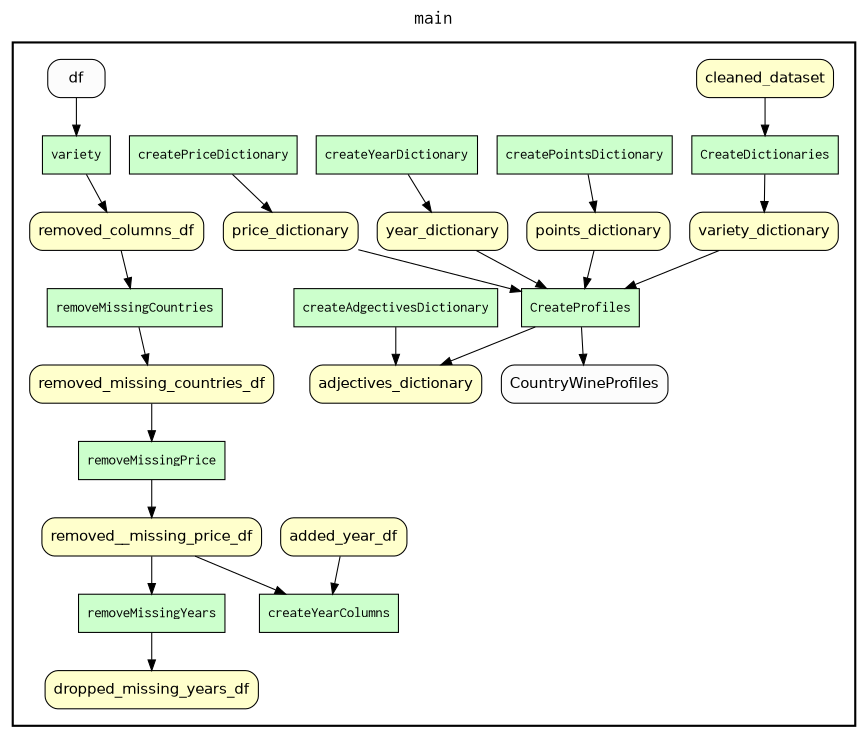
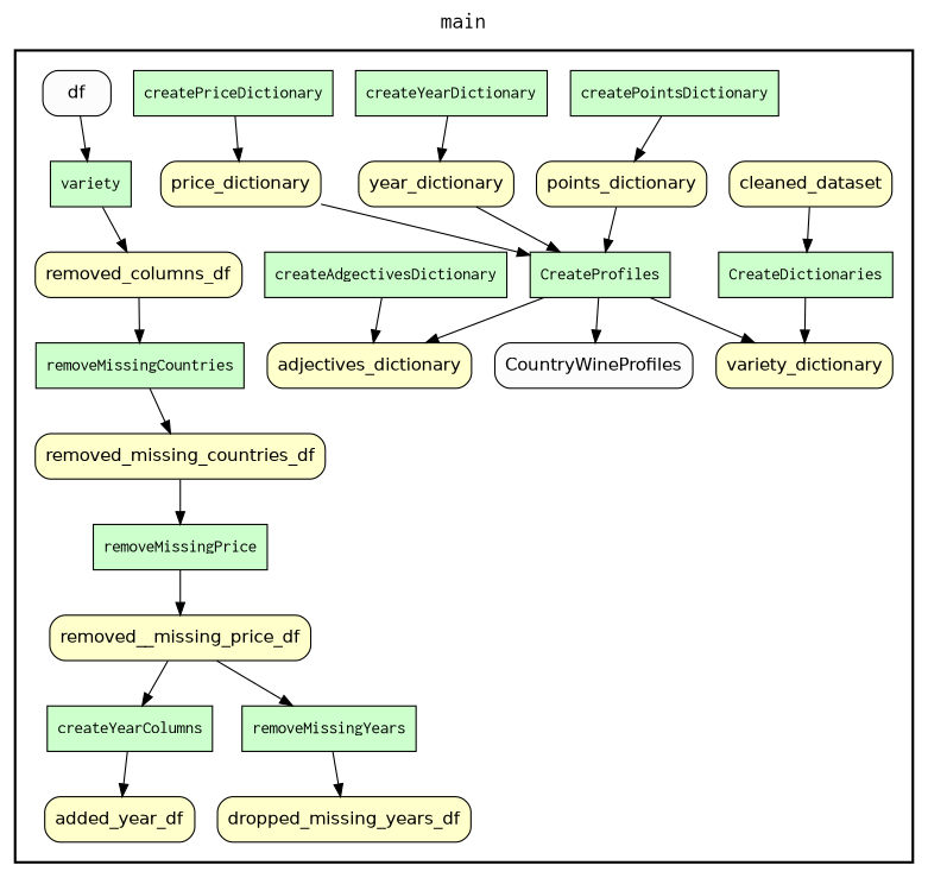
  digraph {
    fontname=Courier
    fontsize=18
    label=main
    labelloc=t
    rankdir=TB
    node [fillcolor="#CCFFCC" fontname=Helvetica peripheries=1 shape=box style="rounded,filled"]
    n1 [fontname=Courier label=variety style=filled]
    removed_columns_df [fillcolor="#FFFFCC"]
    removeMissingCountries [fontname=Courier style=filled]
    removed_missing_countries_df [fillcolor="#FFFFCC"]
    removeMissingPrice [fontname=Courier style=filled]
    removed__missing_price_df [fillcolor="#FFFFCC"]
    createYearColumns [fontname=Courier style=filled]
    added_year_df [fillcolor="#FFFFCC"]
    removeMissingYears [fontname=Courier style=filled]
    dropped_missing_years_df [fillcolor="#FFFFCC"]
    cleaned_dataset [fillcolor="#FFFFCC"]
    CreateDictionaries [fontname=Courier style=filled]
    variety_dictionary [fillcolor="#FFFFCC"]
    createPointsDictionary [fontname=Courier style=filled]
    points_dictionary [fillcolor="#FFFFCC"]
    createYearDictionary [fontname=Courier style=filled]
    year_dictionary [fillcolor="#FFFFCC"]
    createPriceDictionary [fontname=Courier style=filled]
    price_dictionary [fillcolor="#FFFFCC"]
    createAdgectivesDictionary [fontname=Courier style=filled]
    adjectives_dictionary [fillcolor="#FFFFCC"]
    CreateProfiles [fontname=Courier style=filled]
    CountryWineProfiles [fillcolor="#FCFCFC"]
    df [fillcolor="#FCFCFC"]
    subgraph cluster_1 {
      color=black
      label=""
      penwidth=2
      subgraph cluster_2 {
        color=white
        label=""
        penwidth=2
        n1
        removed_columns_df
        removeMissingCountries
        removed_missing_countries_df
        removeMissingPrice
        removed__missing_price_df
        createYearColumns
        added_year_df
        removeMissingYears
        dropped_missing_years_df
        cleaned_dataset
        CreateDictionaries
        variety_dictionary
        createPointsDictionary
        points_dictionary
        createYearDictionary
        year_dictionary
        createPriceDictionary
        price_dictionary
        createAdgectivesDictionary
        adjectives_dictionary
        CreateProfiles
        CountryWineProfiles
        df
      }
    }
    n1 -> removed_columns_df
    removed_columns_df -> removeMissingCountries
    removeMissingCountries -> removed_missing_countries_df
    removed_missing_countries_df -> removeMissingPrice
    removeMissingPrice -> removed__missing_price_df
    removed__missing_price_df -> createYearColumns
    removed__missing_price_df -> removeMissingYears
-   added_year_df -> createYearColumns
+   createYearColumns -> added_year_df
    removeMissingYears -> dropped_missing_years_df
    cleaned_dataset -> CreateDictionaries
    CreateDictionaries -> variety_dictionary
-   variety_dictionary -> CreateProfiles
+   CreateProfiles -> variety_dictionary
    createPointsDictionary -> points_dictionary
    points_dictionary -> CreateProfiles
    createYearDictionary -> year_dictionary
    year_dictionary -> CreateProfiles
    createPriceDictionary -> price_dictionary
    price_dictionary -> CreateProfiles
    createAdgectivesDictionary -> adjectives_dictionary
    CreateProfiles -> adjectives_dictionary
    CreateProfiles -> CountryWineProfiles
    df -> n1
  }
